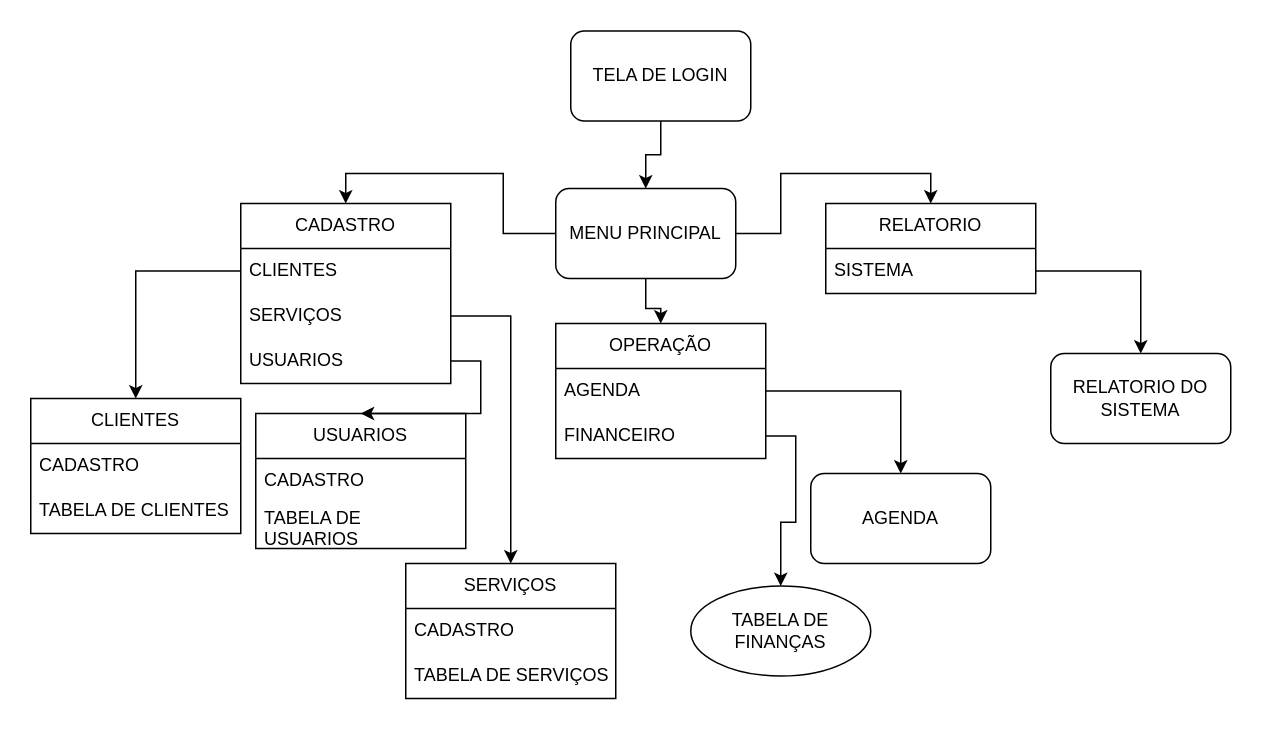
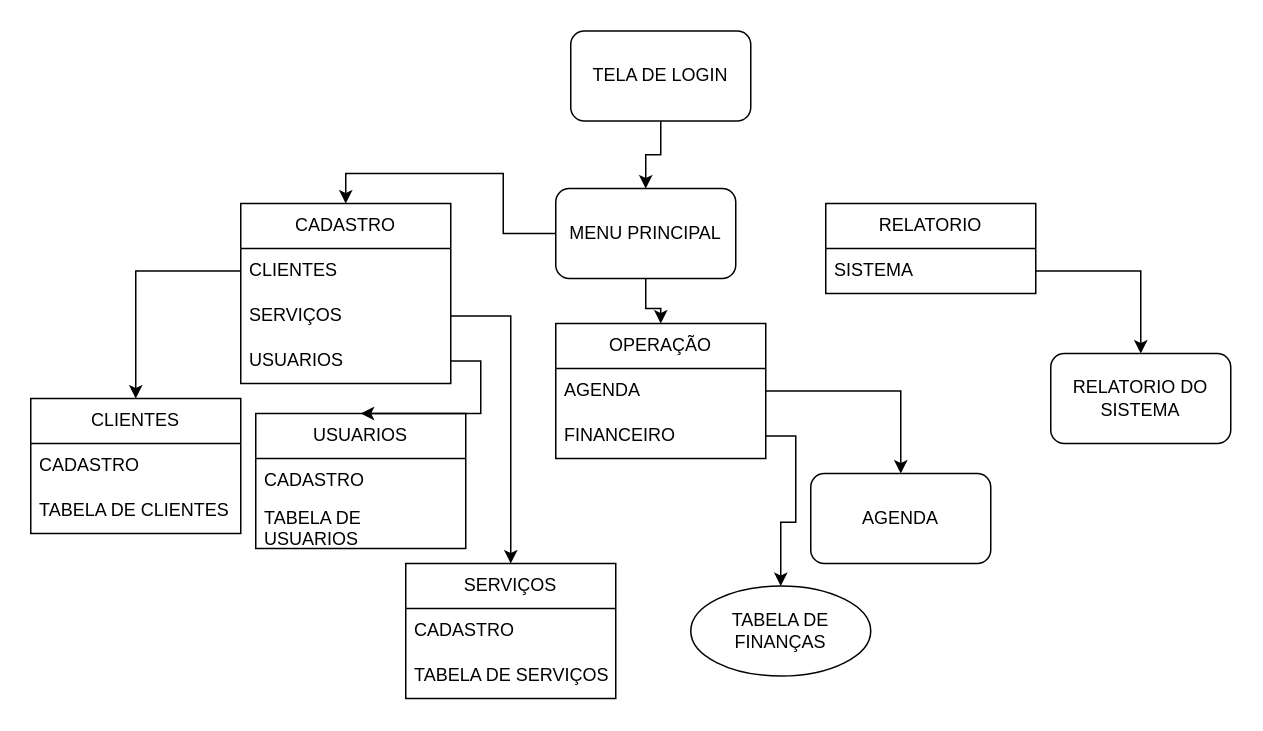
  <mxCell id="0" />
  <mxCell id="1" parent="0" />
  <mxCell id="2" value="CADASTRO" style="swimlane;fontStyle=0;childLayout=stackLayout;horizontal=1;startSize=30;horizontalStack=0;resizeParent=1;resizeParentMax=0;resizeLast=0;collapsible=1;marginBottom=0;whiteSpace=wrap;html=1;" vertex="1" parent="1"><mxGeometry x="160" y="135" width="140" height="120" as="geometry"><mxRectangle x="90" y="170" width="140" height="30" as="alternateBounds" /></mxGeometry></mxCell>
  <mxCell id="3" value="CLIENTES" style="text;strokeColor=none;fillColor=none;align=left;verticalAlign=middle;spacingLeft=4;spacingRight=4;overflow=hidden;points=[[0,0.5],[1,0.5]];portConstraint=eastwest;rotatable=0;whiteSpace=wrap;html=1;" vertex="1" parent="2"><mxGeometry y="30" width="140" height="30" as="geometry" /></mxCell>
  <mxCell id="4" value="SERVIÇOS" style="text;strokeColor=none;fillColor=none;align=left;verticalAlign=middle;spacingLeft=4;spacingRight=4;overflow=hidden;points=[[0,0.5],[1,0.5]];portConstraint=eastwest;rotatable=0;whiteSpace=wrap;html=1;" vertex="1" parent="2"><mxGeometry y="60" width="140" height="30" as="geometry" /></mxCell>
  <mxCell id="5" value="USUARIOS" style="text;strokeColor=none;fillColor=none;align=left;verticalAlign=middle;spacingLeft=4;spacingRight=4;overflow=hidden;points=[[0,0.5],[1,0.5]];portConstraint=eastwest;rotatable=0;whiteSpace=wrap;html=1;" vertex="1" parent="2"><mxGeometry y="90" width="140" height="30" as="geometry" /></mxCell>
  <mxCell id="6" style="edgeStyle=orthogonalEdgeStyle;rounded=0;orthogonalLoop=1;jettySize=auto;html=1;" edge="1" parent="1" source="7" target="11"><mxGeometry relative="1" as="geometry" /></mxCell>
  <mxCell id="7" value="TELA DE LOGIN" style="rounded=1;whiteSpace=wrap;html=1;" vertex="1" parent="1"><mxGeometry x="380" y="20" width="120" height="60" as="geometry" /></mxCell>
  <mxCell id="8" style="edgeStyle=orthogonalEdgeStyle;rounded=0;orthogonalLoop=1;jettySize=auto;html=1;entryX=0.5;entryY=0;entryDx=0;entryDy=0;" edge="1" parent="1" source="11" target="2"><mxGeometry relative="1" as="geometry" /></mxCell>
  <mxCell id="9" style="edgeStyle=orthogonalEdgeStyle;rounded=0;orthogonalLoop=1;jettySize=auto;html=1;entryX=0.5;entryY=0;entryDx=0;entryDy=0;" edge="1" parent="1" source="11" target="12"><mxGeometry relative="1" as="geometry" /></mxCell>
- <mxCell id="10" style="edgeStyle=orthogonalEdgeStyle;rounded=0;orthogonalLoop=1;jettySize=auto;html=1;entryX=0.5;entryY=0;entryDx=0;entryDy=0;" edge="1" parent="1" source="11" target="15"><mxGeometry relative="1" as="geometry" /></mxCell>
  <mxCell id="11" value="MENU PRINCIPAL" style="rounded=1;whiteSpace=wrap;html=1;" vertex="1" parent="1"><mxGeometry x="370" y="125" width="120" height="60" as="geometry" /></mxCell>
  <mxCell id="12" value="OPERAÇÃO" style="swimlane;fontStyle=0;childLayout=stackLayout;horizontal=1;startSize=30;horizontalStack=0;resizeParent=1;resizeParentMax=0;resizeLast=0;collapsible=1;marginBottom=0;whiteSpace=wrap;html=1;" vertex="1" parent="1"><mxGeometry x="370" y="215" width="140" height="90" as="geometry"><mxRectangle x="90" y="170" width="140" height="30" as="alternateBounds" /></mxGeometry></mxCell>
  <mxCell id="13" value="AGENDA" style="text;strokeColor=none;fillColor=none;align=left;verticalAlign=middle;spacingLeft=4;spacingRight=4;overflow=hidden;points=[[0,0.5],[1,0.5]];portConstraint=eastwest;rotatable=0;whiteSpace=wrap;html=1;" vertex="1" parent="12"><mxGeometry y="30" width="140" height="30" as="geometry" /></mxCell>
  <mxCell id="14" value="FINANCEIRO" style="text;strokeColor=none;fillColor=none;align=left;verticalAlign=middle;spacingLeft=4;spacingRight=4;overflow=hidden;points=[[0,0.5],[1,0.5]];portConstraint=eastwest;rotatable=0;whiteSpace=wrap;html=1;" vertex="1" parent="12"><mxGeometry y="60" width="140" height="30" as="geometry" /></mxCell>
  <mxCell id="15" value="RELATORIO" style="swimlane;fontStyle=0;childLayout=stackLayout;horizontal=1;startSize=30;horizontalStack=0;resizeParent=1;resizeParentMax=0;resizeLast=0;collapsible=1;marginBottom=0;whiteSpace=wrap;html=1;" vertex="1" parent="1"><mxGeometry x="550" y="135" width="140" height="60" as="geometry" /></mxCell>
  <mxCell id="16" value="SISTEMA" style="text;strokeColor=none;fillColor=none;align=left;verticalAlign=middle;spacingLeft=4;spacingRight=4;overflow=hidden;points=[[0,0.5],[1,0.5]];portConstraint=eastwest;rotatable=0;whiteSpace=wrap;html=1;" vertex="1" parent="15"><mxGeometry y="30" width="140" height="30" as="geometry" /></mxCell>
  <mxCell id="17" value="CLIENTES" style="swimlane;fontStyle=0;childLayout=stackLayout;horizontal=1;startSize=30;horizontalStack=0;resizeParent=1;resizeParentMax=0;resizeLast=0;collapsible=1;marginBottom=0;whiteSpace=wrap;html=1;" vertex="1" parent="1"><mxGeometry y="265" width="140" height="90" as="geometry" x="20" /></mxCell>
  <mxCell id="18" value="CADASTRO" style="text;strokeColor=none;fillColor=none;align=left;verticalAlign=middle;spacingLeft=4;spacingRight=4;overflow=hidden;points=[[0,0.5],[1,0.5]];portConstraint=eastwest;rotatable=0;whiteSpace=wrap;html=1;" vertex="1" parent="17"><mxGeometry y="30" width="140" height="30" as="geometry" /></mxCell>
  <mxCell id="19" value="TABELA DE CLIENTES" style="text;strokeColor=none;fillColor=none;align=left;verticalAlign=middle;spacingLeft=4;spacingRight=4;overflow=hidden;points=[[0,0.5],[1,0.5]];portConstraint=eastwest;rotatable=0;whiteSpace=wrap;html=1;" vertex="1" parent="17"><mxGeometry y="60" width="140" height="30" as="geometry" /></mxCell>
  <mxCell id="20" style="edgeStyle=orthogonalEdgeStyle;rounded=0;orthogonalLoop=1;jettySize=auto;html=1;" edge="1" parent="1" source="3" target="17"><mxGeometry relative="1" as="geometry" /></mxCell>
  <mxCell id="21" value="SERVIÇOS" style="swimlane;fontStyle=0;childLayout=stackLayout;horizontal=1;startSize=30;horizontalStack=0;resizeParent=1;resizeParentMax=0;resizeLast=0;collapsible=1;marginBottom=0;whiteSpace=wrap;html=1;" vertex="1" parent="1"><mxGeometry x="270" y="375" width="140" height="90" as="geometry" /></mxCell>
  <mxCell id="22" value="CADASTRO" style="text;strokeColor=none;fillColor=none;align=left;verticalAlign=middle;spacingLeft=4;spacingRight=4;overflow=hidden;points=[[0,0.5],[1,0.5]];portConstraint=eastwest;rotatable=0;whiteSpace=wrap;html=1;" vertex="1" parent="21"><mxGeometry y="30" width="140" height="30" as="geometry" /></mxCell>
  <mxCell id="23" value="TABELA DE SERVIÇOS" style="text;strokeColor=none;fillColor=none;align=left;verticalAlign=middle;spacingLeft=4;spacingRight=4;overflow=hidden;points=[[0,0.5],[1,0.5]];portConstraint=eastwest;rotatable=0;whiteSpace=wrap;html=1;" vertex="1" parent="21"><mxGeometry y="60" width="140" height="30" as="geometry" /></mxCell>
  <mxCell id="24" style="edgeStyle=orthogonalEdgeStyle;rounded=0;orthogonalLoop=1;jettySize=auto;html=1;" edge="1" parent="1" source="4" target="21"><mxGeometry relative="1" as="geometry"><mxPoint x="320" y="355" as="targetPoint" /></mxGeometry></mxCell>
  <mxCell id="25" value="USUARIOS" style="swimlane;fontStyle=0;childLayout=stackLayout;horizontal=1;startSize=30;horizontalStack=0;resizeParent=1;resizeParentMax=0;resizeLast=0;collapsible=1;marginBottom=0;whiteSpace=wrap;html=1;" vertex="1" parent="1"><mxGeometry x="170" y="275" width="140" height="90" as="geometry" /></mxCell>
  <mxCell id="26" value="CADASTRO" style="text;strokeColor=none;fillColor=none;align=left;verticalAlign=middle;spacingLeft=4;spacingRight=4;overflow=hidden;points=[[0,0.5],[1,0.5]];portConstraint=eastwest;rotatable=0;whiteSpace=wrap;html=1;" vertex="1" parent="25"><mxGeometry y="30" width="140" height="30" as="geometry" /></mxCell>
  <mxCell id="27" value="TABELA DE USUARIOS" style="text;strokeColor=none;fillColor=none;align=left;verticalAlign=middle;spacingLeft=4;spacingRight=4;overflow=hidden;points=[[0,0.5],[1,0.5]];portConstraint=eastwest;rotatable=0;whiteSpace=wrap;html=1;" vertex="1" parent="25"><mxGeometry y="60" width="140" height="30" as="geometry" /></mxCell>
  <mxCell id="28" style="edgeStyle=orthogonalEdgeStyle;rounded=0;orthogonalLoop=1;jettySize=auto;html=1;entryX=0.5;entryY=0;entryDx=0;entryDy=0;" edge="1" parent="1" source="5" target="25"><mxGeometry relative="1" as="geometry" /></mxCell>
  <mxCell id="29" value="AGENDA" style="rounded=1;whiteSpace=wrap;html=1;" vertex="1" parent="1"><mxGeometry x="540" y="315" width="120" height="60" as="geometry" /></mxCell>
  <mxCell id="30" style="edgeStyle=orthogonalEdgeStyle;rounded=0;orthogonalLoop=1;jettySize=auto;html=1;entryX=0.5;entryY=0;entryDx=0;entryDy=0;" edge="1" parent="1" source="13" target="29"><mxGeometry relative="1" as="geometry" /></mxCell>
  <mxCell id="31" value="TABELA DE FINANÇAS" style="ellipse;whiteSpace=wrap;html=1;" vertex="1" parent="1"><mxGeometry x="460" y="390" width="120" height="60" as="geometry" /></mxCell>
  <mxCell id="32" style="edgeStyle=orthogonalEdgeStyle;rounded=0;orthogonalLoop=1;jettySize=auto;html=1;" edge="1" parent="1" source="14" target="31"><mxGeometry relative="1" as="geometry" /></mxCell>
  <mxCell id="33" value="RELATORIO DO SISTEMA" style="rounded=1;whiteSpace=wrap;html=1;" vertex="1" parent="1"><mxGeometry x="700" y="235" width="120" height="60" as="geometry" /></mxCell>
  <mxCell id="34" style="edgeStyle=orthogonalEdgeStyle;rounded=0;orthogonalLoop=1;jettySize=auto;html=1;" edge="1" parent="1" source="16" target="33"><mxGeometry relative="1" as="geometry" /></mxCell>
